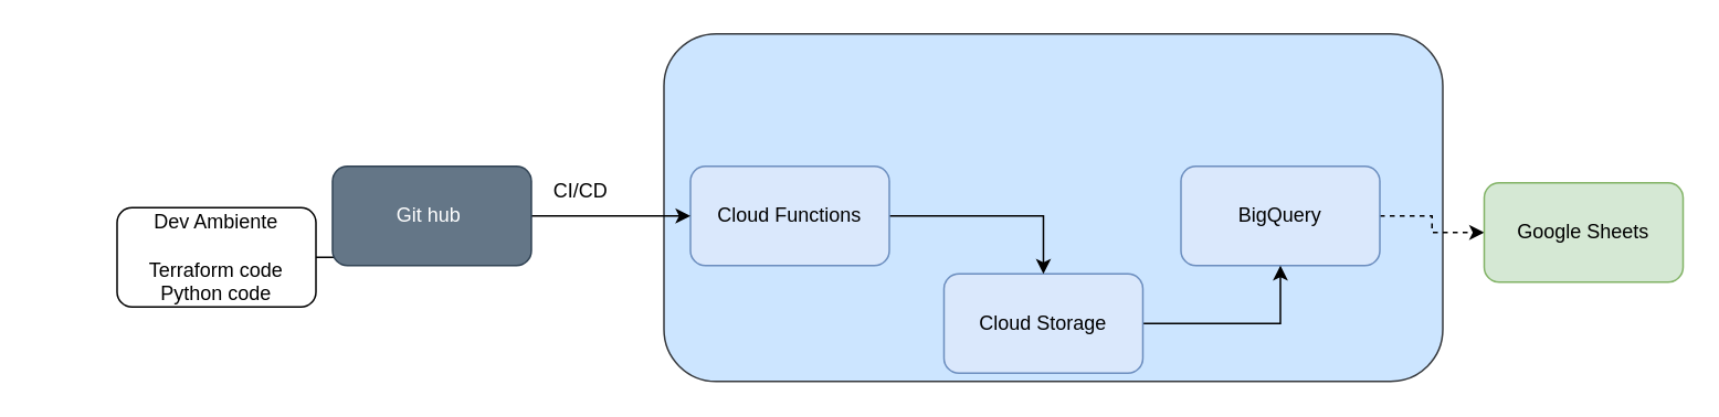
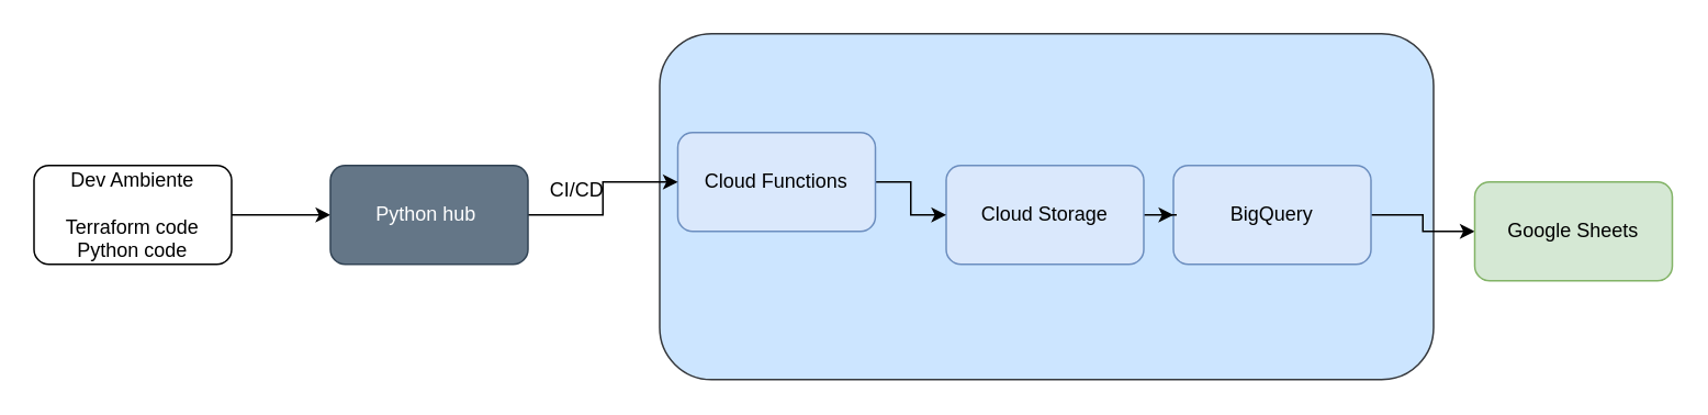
  <mxCell id="0" />
  <mxCell id="1" parent="0" />
  <mxCell id="2" value="" style="rounded=1;whiteSpace=wrap;html=1;fillColor=#cce5ff;strokeColor=#36393d;" vertex="1" parent="1"><mxGeometry x="400" y="20" width="470" height="210" as="geometry" /></mxCell>
- <mxCell id="3" value="" style="edgeStyle=orthogonalEdgeStyle;rounded=0;orthogonalLoop=1;jettySize=auto;html=1;dashed=1;" edge="1" parent="1" source="4" target="9"><mxGeometry relative="1" as="geometry" /></mxCell>
+ <mxCell id="3" value="" style="edgeStyle=orthogonalEdgeStyle;rounded=0;orthogonalLoop=1;jettySize=auto;html=1;" edge="1" parent="1" source="4" target="9"><mxGeometry relative="1" as="geometry" /></mxCell>
  <mxCell id="4" value="BigQuery" style="rounded=1;whiteSpace=wrap;html=1;fillColor=#dae8fc;strokeColor=#6c8ebf;" vertex="1" parent="1"><mxGeometry x="712" y="100" width="120" height="60" as="geometry" /></mxCell>
  <mxCell id="5" value="" style="edgeStyle=orthogonalEdgeStyle;rounded=0;orthogonalLoop=1;jettySize=auto;html=1;" edge="1" parent="1" source="6" target="4"><mxGeometry relative="1" as="geometry" /></mxCell>
- <mxCell id="6" value="Cloud Storage" style="rounded=1;whiteSpace=wrap;html=1;fillColor=#dae8fc;strokeColor=#6c8ebf;" vertex="1" parent="1"><mxGeometry x="569" y="165" width="120" height="60" as="geometry" /></mxCell>
+ <mxCell id="6" value="Cloud Storage" style="rounded=1;whiteSpace=wrap;html=1;fillColor=#dae8fc;strokeColor=#6c8ebf;" vertex="1" parent="1"><mxGeometry x="574" y="100" width="120" height="60" as="geometry" /></mxCell>
  <mxCell id="7" value="" style="edgeStyle=orthogonalEdgeStyle;rounded=0;orthogonalLoop=1;jettySize=auto;html=1;" edge="1" parent="1" source="8" target="6"><mxGeometry relative="1" as="geometry" /></mxCell>
- <mxCell id="8" value="Cloud Functions" style="rounded=1;whiteSpace=wrap;html=1;fillColor=#dae8fc;strokeColor=#6c8ebf;" vertex="1" parent="1"><mxGeometry x="416" y="100" width="120" height="60" as="geometry" /></mxCell>
+ <mxCell id="8" value="Cloud Functions" style="rounded=1;whiteSpace=wrap;html=1;fillColor=#dae8fc;strokeColor=#6c8ebf;" vertex="1" parent="1"><mxGeometry x="411" y="80" width="120" height="60" as="geometry" /></mxCell>
  <mxCell id="9" value="Google Sheets" style="whiteSpace=wrap;html=1;fillColor=#d5e8d4;strokeColor=#82b366;rounded=1;" vertex="1" parent="1"><mxGeometry x="895" y="110" width="120" height="60" as="geometry" /></mxCell>
  <mxCell id="10" style="edgeStyle=orthogonalEdgeStyle;rounded=0;orthogonalLoop=1;jettySize=auto;html=1;entryX=0;entryY=0.5;entryDx=0;entryDy=0;" edge="1" parent="1" source="11" target="13"><mxGeometry relative="1" as="geometry" /></mxCell>
- <mxCell id="11" value="Dev Ambiente&lt;br&gt;&lt;br&gt;Terraform code&lt;br&gt;Python code" style="rounded=1;whiteSpace=wrap;html=1;" vertex="1" parent="1"><mxGeometry x="70" y="125" width="120" height="60" as="geometry" /></mxCell>
+ <mxCell id="11" value="Dev Ambiente&lt;br&gt;&lt;br&gt;Terraform code&lt;br&gt;Python code" style="rounded=1;whiteSpace=wrap;html=1;" vertex="1" parent="1"><mxGeometry x="20" y="100" width="120" height="60" as="geometry" /></mxCell>
  <mxCell id="12" style="edgeStyle=orthogonalEdgeStyle;rounded=0;orthogonalLoop=1;jettySize=auto;html=1;entryX=0;entryY=0.5;entryDx=0;entryDy=0;" edge="1" parent="1" source="13" target="8"><mxGeometry relative="1" as="geometry" /></mxCell>
- <mxCell id="13" value="Git hub&amp;nbsp;" style="rounded=1;whiteSpace=wrap;html=1;fillColor=#647687;fontColor=#ffffff;strokeColor=#314354;" vertex="1" parent="1"><mxGeometry y="100" width="120" height="60" as="geometry" x="200" /></mxCell>
+ <mxCell id="13" value="Python hub&amp;nbsp;" style="rounded=1;whiteSpace=wrap;html=1;fillColor=#647687;fontColor=#ffffff;strokeColor=#314354;" vertex="1" parent="1"><mxGeometry y="100" width="120" height="60" as="geometry" x="200" /></mxCell>
  <mxCell id="14" value="CI/CD" style="text;html=1;strokeColor=none;fillColor=none;align=center;verticalAlign=middle;whiteSpace=wrap;rounded=0;" vertex="1" parent="1"><mxGeometry x="320" y="100" width="60" height="30" as="geometry" /></mxCell>
